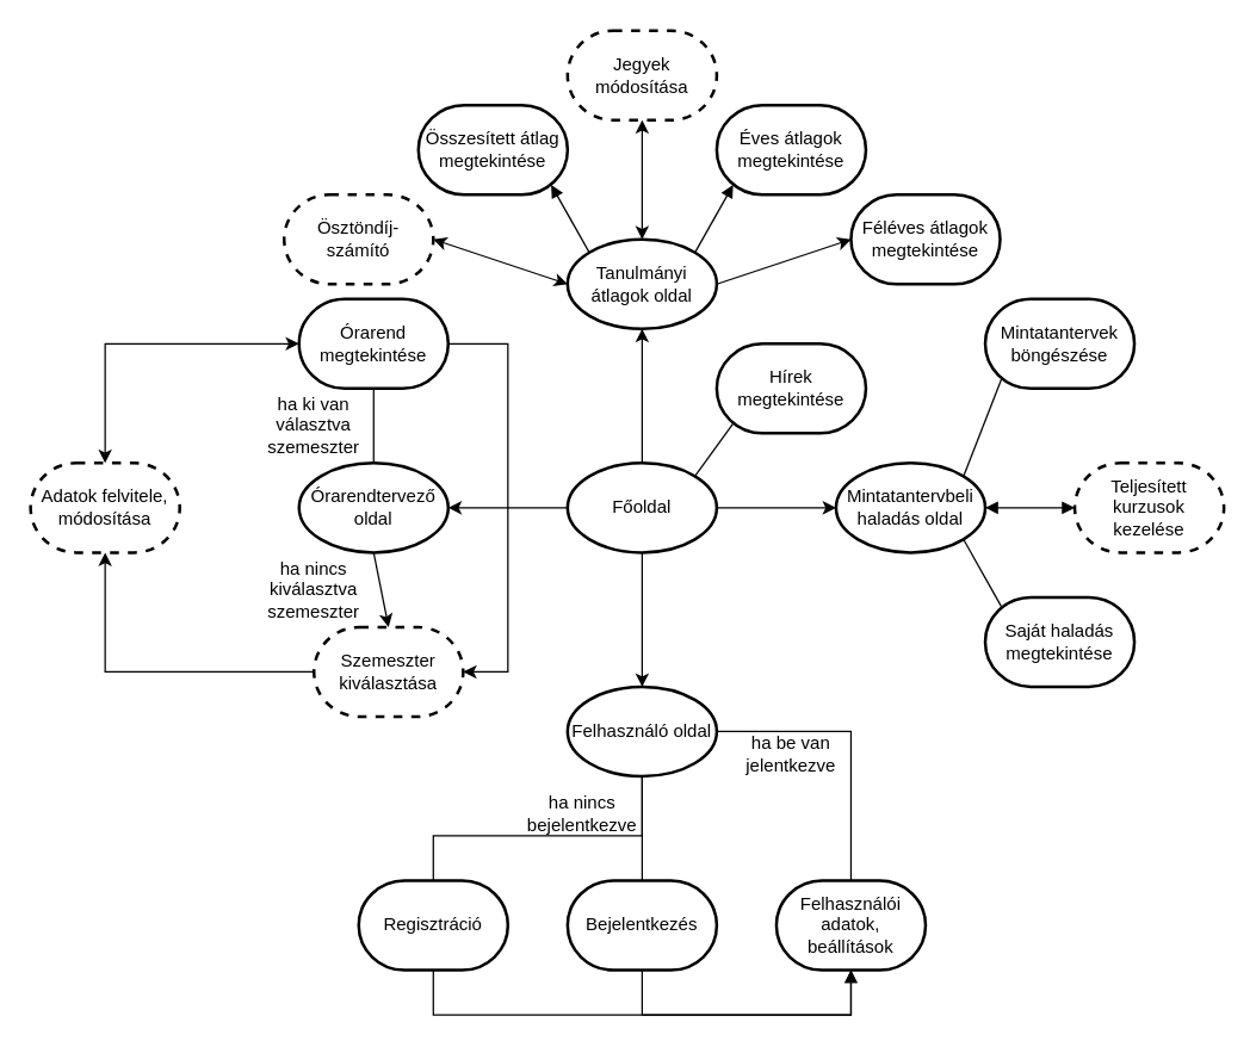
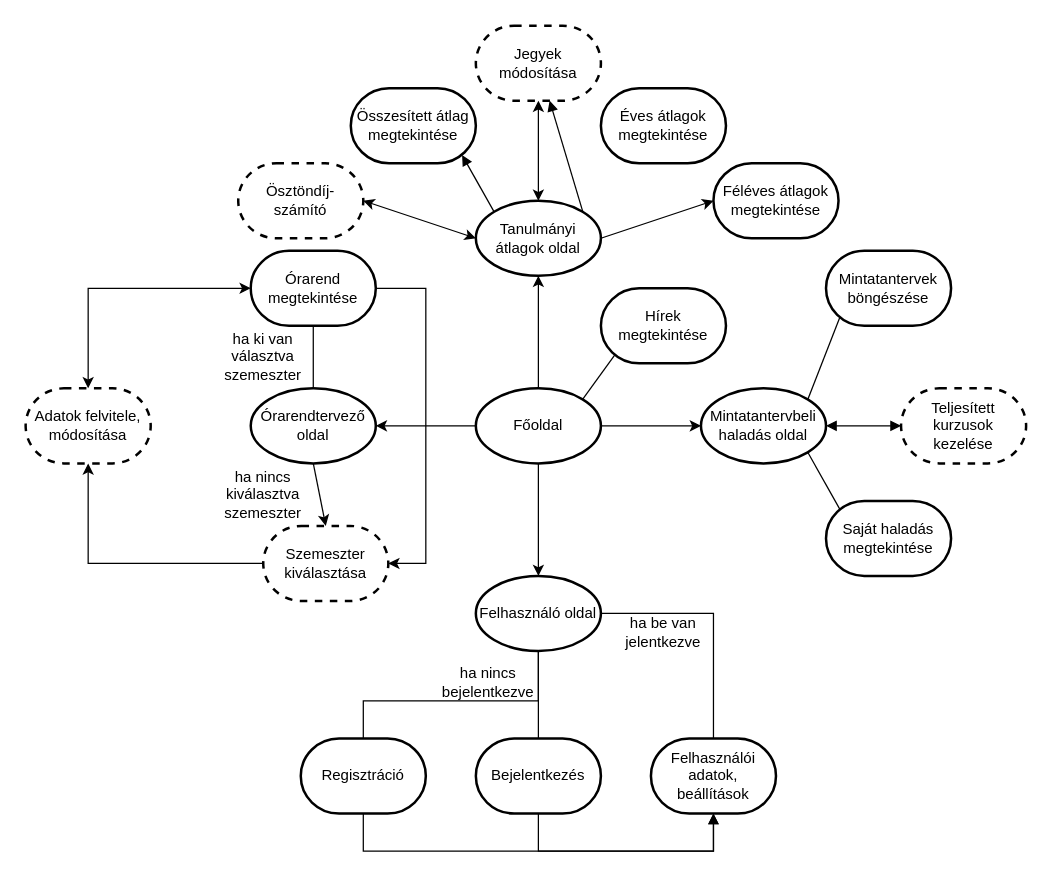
  <mxCell id="0" />
  <mxCell id="1" parent="0" />
  <mxCell id="2" value="Főoldal" style="strokeWidth=2;html=1;shape=mxgraph.flowchart.start_1;whiteSpace=wrap;" parent="1" vertex="1"><mxGeometry x="380" y="310" width="100" height="60" as="geometry" /></mxCell>
  <mxCell id="3" value="Órarend&lt;br&gt;megtekintése" style="strokeWidth=2;html=1;shape=mxgraph.flowchart.terminator;whiteSpace=wrap;" parent="1" vertex="1"><mxGeometry x="200" y="200" width="100" height="60" as="geometry" /></mxCell>
  <mxCell id="4" value="Adatok felvitele,&lt;br&gt;módosítása" style="strokeWidth=2;html=1;shape=mxgraph.flowchart.terminator;whiteSpace=wrap;dashed=1;" parent="1" vertex="1"><mxGeometry x="20" y="310" width="100" height="60" as="geometry" /></mxCell>
  <mxCell id="5" value="Szemeszter&lt;br&gt;kiválasztása" style="strokeWidth=2;html=1;shape=mxgraph.flowchart.terminator;whiteSpace=wrap;dashed=1;" parent="1" vertex="1"><mxGeometry x="210" y="420" width="100" height="60" as="geometry" /></mxCell>
  <mxCell id="6" value="" style="endArrow=classic;html=1;rounded=0;entryX=1;entryY=0.5;entryDx=0;entryDy=0;entryPerimeter=0;exitX=0;exitY=0.5;exitDx=0;exitDy=0;exitPerimeter=0;" parent="1" source="2" edge="1"><mxGeometry width="50" height="50" relative="1" as="geometry"><mxPoint x="430" y="460" as="sourcePoint" /><mxPoint x="300" y="340" as="targetPoint" /></mxGeometry></mxCell>
  <mxCell id="7" value="" style="endArrow=none;html=1;rounded=0;exitX=0.5;exitY=0;exitDx=0;exitDy=0;exitPerimeter=0;" parent="1" target="3" edge="1"><mxGeometry width="50" height="50" relative="1" as="geometry"><mxPoint x="250" y="310" as="sourcePoint" /><mxPoint x="360" y="240" as="targetPoint" /></mxGeometry></mxCell>
  <mxCell id="8" value="ha ki van választva szemeszter" style="text;html=1;strokeColor=none;fillColor=none;align=center;verticalAlign=middle;whiteSpace=wrap;rounded=0;" parent="1" vertex="1"><mxGeometry x="180" y="270" width="60" height="30" as="geometry" /></mxCell>
  <mxCell id="9" value="" style="endArrow=classic;html=1;rounded=0;exitX=0.5;exitY=1;exitDx=0;exitDy=0;exitPerimeter=0;entryX=0.5;entryY=0;entryDx=0;entryDy=0;entryPerimeter=0;endFill=1;" parent="1" target="5" edge="1"><mxGeometry width="50" height="50" relative="1" as="geometry"><mxPoint x="250" y="370" as="sourcePoint" /><mxPoint x="460" y="270" as="targetPoint" /></mxGeometry></mxCell>
  <mxCell id="10" value="ha nincs kiválasztva szemeszter" style="text;html=1;strokeColor=none;fillColor=none;align=center;verticalAlign=middle;whiteSpace=wrap;rounded=0;" parent="1" vertex="1"><mxGeometry x="180" y="380" width="60" height="30" as="geometry" /></mxCell>
  <mxCell id="11" value="" style="endArrow=classic;html=1;rounded=0;exitX=0;exitY=0.5;exitDx=0;exitDy=0;exitPerimeter=0;entryX=0.5;entryY=1;entryDx=0;entryDy=0;entryPerimeter=0;" parent="1" source="5" target="4" edge="1"><mxGeometry width="50" height="50" relative="1" as="geometry"><mxPoint x="410" y="300" as="sourcePoint" /><mxPoint x="460" y="250" as="targetPoint" /><Array as="points"><mxPoint x="70" y="450" /></Array></mxGeometry></mxCell>
  <mxCell id="12" value="" style="endArrow=classic;html=1;rounded=0;exitX=0;exitY=0.5;exitDx=0;exitDy=0;exitPerimeter=0;entryX=0.5;entryY=0;entryDx=0;entryDy=0;entryPerimeter=0;startArrow=classic;startFill=1;" parent="1" source="3" target="4" edge="1"><mxGeometry width="50" height="50" relative="1" as="geometry"><mxPoint x="410" y="300" as="sourcePoint" /><mxPoint x="460" y="250" as="targetPoint" /><Array as="points"><mxPoint x="70" y="230" /></Array></mxGeometry></mxCell>
  <mxCell id="13" value="" style="endArrow=classic;html=1;rounded=0;exitX=0.5;exitY=0;exitDx=0;exitDy=0;exitPerimeter=0;entryX=0.5;entryY=1;entryDx=0;entryDy=0;entryPerimeter=0;" parent="1" source="2" edge="1"><mxGeometry width="50" height="50" relative="1" as="geometry"><mxPoint x="410" y="410" as="sourcePoint" /><mxPoint x="430" y="220" as="targetPoint" /></mxGeometry></mxCell>
  <mxCell id="14" value="" style="endArrow=classic;html=1;rounded=0;exitX=1;exitY=0.5;exitDx=0;exitDy=0;exitPerimeter=0;entryX=1;entryY=0.5;entryDx=0;entryDy=0;entryPerimeter=0;" parent="1" source="3" target="5" edge="1"><mxGeometry width="50" height="50" relative="1" as="geometry"><mxPoint x="410" y="410" as="sourcePoint" /><mxPoint x="460" y="360" as="targetPoint" /><Array as="points"><mxPoint x="340" y="230" /><mxPoint x="340" y="450" /></Array></mxGeometry></mxCell>
  <mxCell id="15" value="Féléves átlagok megtekintése" style="strokeWidth=2;html=1;shape=mxgraph.flowchart.terminator;whiteSpace=wrap;" parent="1" vertex="1"><mxGeometry x="570" y="130" width="100" height="60" as="geometry" /></mxCell>
  <mxCell id="16" value="Éves átlagok megtekintése" style="strokeWidth=2;html=1;shape=mxgraph.flowchart.terminator;whiteSpace=wrap;" parent="1" vertex="1"><mxGeometry x="480" y="70" width="100" height="60" as="geometry" /></mxCell>
  <mxCell id="17" value="Összesített átlag megtekintése" style="strokeWidth=2;html=1;shape=mxgraph.flowchart.terminator;whiteSpace=wrap;" parent="1" vertex="1"><mxGeometry x="280" y="70" width="100" height="60" as="geometry" /></mxCell>
  <mxCell id="18" value="Ösztöndíj-&lt;br&gt;számító" style="strokeWidth=2;html=1;shape=mxgraph.flowchart.terminator;whiteSpace=wrap;dashed=1;" parent="1" vertex="1"><mxGeometry x="190" y="130" width="100" height="60" as="geometry" /></mxCell>
  <mxCell id="19" value="" style="endArrow=classic;startArrow=classic;html=1;rounded=0;entryX=1;entryY=0.5;entryDx=0;entryDy=0;entryPerimeter=0;exitX=0;exitY=0.5;exitDx=0;exitDy=0;exitPerimeter=0;" parent="1" target="18" edge="1"><mxGeometry width="50" height="50" relative="1" as="geometry"><mxPoint x="380" y="190" as="sourcePoint" /><mxPoint x="460" y="220" as="targetPoint" /></mxGeometry></mxCell>
  <mxCell id="20" value="" style="endArrow=classic;startArrow=none;html=1;rounded=0;entryX=0;entryY=0.5;entryDx=0;entryDy=0;entryPerimeter=0;exitX=1;exitY=0.5;exitDx=0;exitDy=0;exitPerimeter=0;startFill=0;" parent="1" target="15" edge="1"><mxGeometry width="50" height="50" relative="1" as="geometry"><mxPoint x="480" y="190" as="sourcePoint" /><mxPoint x="470" y="220" as="targetPoint" /></mxGeometry></mxCell>
- <mxCell id="21" value="" style="endArrow=block;startArrow=none;html=1;rounded=0;entryX=0.11;entryY=0.89;entryDx=0;entryDy=0;entryPerimeter=0;exitX=0.855;exitY=0.145;exitDx=0;exitDy=0;exitPerimeter=0;startFill=0;endFill=1;" parent="1" source="46" target="16" edge="1"><mxGeometry width="50" height="50" relative="1" as="geometry"><mxPoint x="469" y="166.6" as="sourcePoint" /><mxPoint x="460" y="220" as="targetPoint" /></mxGeometry></mxCell>
+ <mxCell id="21" value="" style="endArrow=block;startArrow=none;html=1;rounded=0;exitX=0.855;exitY=0.145;exitDx=0;exitDy=0;exitPerimeter=0;startFill=0;endFill=1;" parent="1" source="46" target="28" edge="1"><mxGeometry width="50" height="50" relative="1" as="geometry"><mxPoint x="469" y="166.6" as="sourcePoint" /><mxPoint x="460" y="220" as="targetPoint" /></mxGeometry></mxCell>
  <mxCell id="22" value="" style="endArrow=block;startArrow=none;html=1;rounded=0;entryX=0.89;entryY=0.89;entryDx=0;entryDy=0;entryPerimeter=0;exitX=0.145;exitY=0.145;exitDx=0;exitDy=0;exitPerimeter=0;startFill=0;endFill=1;" parent="1" source="46" target="17" edge="1"><mxGeometry width="50" height="50" relative="1" as="geometry"><mxPoint x="391" y="166.6" as="sourcePoint" /><mxPoint x="460" y="220" as="targetPoint" /></mxGeometry></mxCell>
  <mxCell id="23" value="" style="endArrow=classic;html=1;rounded=0;exitX=0.5;exitY=1;exitDx=0;exitDy=0;exitPerimeter=0;entryX=0.5;entryY=0;entryDx=0;entryDy=0;entryPerimeter=0;" parent="1" source="2" edge="1"><mxGeometry width="50" height="50" relative="1" as="geometry"><mxPoint x="410" y="380" as="sourcePoint" /><mxPoint x="430" y="460" as="targetPoint" /></mxGeometry></mxCell>
  <mxCell id="24" value="Felhasználói adatok, beállítások" style="strokeWidth=2;html=1;shape=mxgraph.flowchart.terminator;whiteSpace=wrap;" parent="1" vertex="1"><mxGeometry x="520" y="590" width="100" height="60" as="geometry" /></mxCell>
  <mxCell id="25" value="" style="endArrow=none;html=1;rounded=0;entryX=0.5;entryY=0;entryDx=0;entryDy=0;entryPerimeter=0;exitX=1;exitY=0.5;exitDx=0;exitDy=0;exitPerimeter=0;" parent="1" target="24" edge="1"><mxGeometry width="50" height="50" relative="1" as="geometry"><mxPoint x="480" y="490" as="sourcePoint" /><mxPoint x="460" y="440" as="targetPoint" /><Array as="points"><mxPoint x="570" y="490" /></Array></mxGeometry></mxCell>
  <mxCell id="26" value="ha be van jelentkezve" style="text;html=1;strokeColor=none;fillColor=none;align=center;verticalAlign=middle;whiteSpace=wrap;rounded=0;" parent="1" vertex="1"><mxGeometry x="500" y="490" width="60" height="30" as="geometry" /></mxCell>
  <mxCell id="27" value="Bejelentkezés" style="strokeWidth=2;html=1;shape=mxgraph.flowchart.terminator;whiteSpace=wrap;" parent="1" vertex="1"><mxGeometry x="380" y="590" width="100" height="60" as="geometry" /></mxCell>
  <mxCell id="28" value="Jegyek módosítása" style="strokeWidth=2;html=1;shape=mxgraph.flowchart.terminator;whiteSpace=wrap;dashed=1;" parent="1" vertex="1"><mxGeometry x="380" y="20" width="100" height="60" as="geometry" /></mxCell>
  <mxCell id="29" value="" style="endArrow=classic;startArrow=classic;html=1;rounded=0;entryX=0.5;entryY=1;entryDx=0;entryDy=0;entryPerimeter=0;exitX=0.5;exitY=0;exitDx=0;exitDy=0;exitPerimeter=0;" parent="1" target="28" edge="1"><mxGeometry width="50" height="50" relative="1" as="geometry"><mxPoint x="430" y="160" as="sourcePoint" /><mxPoint x="460" y="300" as="targetPoint" /></mxGeometry></mxCell>
  <mxCell id="30" value="Regisztráció" style="strokeWidth=2;html=1;shape=mxgraph.flowchart.terminator;whiteSpace=wrap;" parent="1" vertex="1"><mxGeometry x="240" y="590" width="100" height="60" as="geometry" /></mxCell>
  <mxCell id="31" value="" style="endArrow=none;html=1;rounded=0;exitX=0.5;exitY=1;exitDx=0;exitDy=0;exitPerimeter=0;entryX=0.5;entryY=0;entryDx=0;entryDy=0;entryPerimeter=0;endFill=0;" parent="1" target="27" edge="1"><mxGeometry width="50" height="50" relative="1" as="geometry"><mxPoint x="430" y="520" as="sourcePoint" /><mxPoint x="550" y="540" as="targetPoint" /></mxGeometry></mxCell>
  <mxCell id="32" value="" style="endArrow=none;html=1;rounded=0;exitX=0.5;exitY=1;exitDx=0;exitDy=0;exitPerimeter=0;entryX=0.5;entryY=0;entryDx=0;entryDy=0;entryPerimeter=0;endFill=0;" parent="1" source="47" target="30" edge="1"><mxGeometry width="50" height="50" relative="1" as="geometry"><mxPoint x="380" y="490" as="sourcePoint" /><mxPoint x="460" y="420" as="targetPoint" /><Array as="points"><mxPoint x="430" y="560" /><mxPoint x="290" y="560" /></Array></mxGeometry></mxCell>
  <mxCell id="33" value="ha nincs bejelentkezve" style="text;html=1;strokeColor=none;fillColor=none;align=center;verticalAlign=middle;whiteSpace=wrap;rounded=0;" parent="1" vertex="1"><mxGeometry x="360" y="530" width="60" height="30" as="geometry" /></mxCell>
  <mxCell id="34" value="" style="endArrow=block;html=1;rounded=0;entryX=0.5;entryY=1;entryDx=0;entryDy=0;entryPerimeter=0;endFill=1;exitX=0.5;exitY=1;exitDx=0;exitDy=0;exitPerimeter=0;" parent="1" source="27" target="24" edge="1"><mxGeometry width="50" height="50" relative="1" as="geometry"><mxPoint x="430" y="660" as="sourcePoint" /><mxPoint x="460" y="420" as="targetPoint" /><Array as="points"><mxPoint x="430" y="680" /><mxPoint x="570" y="680" /></Array></mxGeometry></mxCell>
  <mxCell id="35" value="" style="endArrow=block;html=1;rounded=0;entryX=0.5;entryY=1;entryDx=0;entryDy=0;entryPerimeter=0;exitX=0.5;exitY=1;exitDx=0;exitDy=0;exitPerimeter=0;endFill=1;" parent="1" source="30" target="24" edge="1"><mxGeometry width="50" height="50" relative="1" as="geometry"><mxPoint x="410" y="470" as="sourcePoint" /><mxPoint x="460" y="420" as="targetPoint" /><Array as="points"><mxPoint x="290" y="680" /><mxPoint x="570" y="680" /></Array></mxGeometry></mxCell>
  <mxCell id="36" value="" style="endArrow=classic;html=1;rounded=0;exitX=1;exitY=0.5;exitDx=0;exitDy=0;exitPerimeter=0;entryX=0;entryY=0.5;entryDx=0;entryDy=0;entryPerimeter=0;" parent="1" source="2" edge="1"><mxGeometry width="50" height="50" relative="1" as="geometry"><mxPoint x="540" y="320" as="sourcePoint" /><mxPoint x="560" y="340" as="targetPoint" /></mxGeometry></mxCell>
  <mxCell id="37" value="Mintatantervek böngészése" style="strokeWidth=2;html=1;shape=mxgraph.flowchart.terminator;whiteSpace=wrap;" parent="1" vertex="1"><mxGeometry x="660" y="200" width="100" height="60" as="geometry" /></mxCell>
  <mxCell id="38" value="Teljesített kurzusok kezelése" style="strokeWidth=2;html=1;shape=mxgraph.flowchart.terminator;whiteSpace=wrap;dashed=1;" parent="1" vertex="1"><mxGeometry x="720" y="310" width="100" height="60" as="geometry" /></mxCell>
  <mxCell id="39" value="Saját haladás megtekintése" style="strokeWidth=2;html=1;shape=mxgraph.flowchart.terminator;whiteSpace=wrap;" parent="1" vertex="1"><mxGeometry x="660" y="400" width="100" height="60" as="geometry" /></mxCell>
  <mxCell id="40" value="" style="endArrow=none;html=1;rounded=0;exitX=0.855;exitY=0.855;exitDx=0;exitDy=0;exitPerimeter=0;entryX=0.11;entryY=0.11;entryDx=0;entryDy=0;entryPerimeter=0;" parent="1" source="48" target="39" edge="1"><mxGeometry width="50" height="50" relative="1" as="geometry"><mxPoint x="649" y="363.4" as="sourcePoint" /><mxPoint x="830" y="120" as="targetPoint" /></mxGeometry></mxCell>
  <mxCell id="41" value="Hírek megtekintése" style="strokeWidth=2;html=1;shape=mxgraph.flowchart.terminator;whiteSpace=wrap;" parent="1" vertex="1"><mxGeometry x="480" y="230" width="100" height="60" as="geometry" /></mxCell>
  <mxCell id="42" value="" style="endArrow=none;html=1;rounded=0;entryX=0.11;entryY=0.89;entryDx=0;entryDy=0;entryPerimeter=0;exitX=0.855;exitY=0.145;exitDx=0;exitDy=0;exitPerimeter=0;" parent="1" source="2" target="41" edge="1"><mxGeometry width="50" height="50" relative="1" as="geometry"><mxPoint x="410" y="430" as="sourcePoint" /><mxPoint x="460" y="380" as="targetPoint" /></mxGeometry></mxCell>
  <mxCell id="43" value="" style="endArrow=none;html=1;rounded=0;exitX=0.855;exitY=0.145;exitDx=0;exitDy=0;exitPerimeter=0;entryX=0.11;entryY=0.89;entryDx=0;entryDy=0;entryPerimeter=0;" parent="1" source="48" target="37" edge="1"><mxGeometry width="50" height="50" relative="1" as="geometry"><mxPoint x="649" y="316.6" as="sourcePoint" /><mxPoint x="890" y="220" as="targetPoint" /></mxGeometry></mxCell>
  <mxCell id="44" value="" style="endArrow=block;html=1;rounded=0;entryX=0;entryY=0.5;entryDx=0;entryDy=0;entryPerimeter=0;exitX=1;exitY=0.5;exitDx=0;exitDy=0;exitPerimeter=0;startArrow=block;startFill=1;endFill=1;" parent="1" target="38" edge="1"><mxGeometry width="50" height="50" relative="1" as="geometry"><mxPoint x="660" y="340" as="sourcePoint" /><mxPoint x="460" y="380" as="targetPoint" /></mxGeometry></mxCell>
  <mxCell id="45" value="Órarendtervező oldal" style="strokeWidth=2;html=1;shape=mxgraph.flowchart.start_1;whiteSpace=wrap;" vertex="1" parent="1"><mxGeometry x="200" y="310" width="100" height="60" as="geometry" /></mxCell>
  <mxCell id="46" value="Tanulmányi átlagok oldal" style="strokeWidth=2;html=1;shape=mxgraph.flowchart.start_1;whiteSpace=wrap;" vertex="1" parent="1"><mxGeometry x="380" y="160" width="100" height="60" as="geometry" /></mxCell>
  <mxCell id="47" value="Felhasználó oldal" style="strokeWidth=2;html=1;shape=mxgraph.flowchart.start_1;whiteSpace=wrap;" vertex="1" parent="1"><mxGeometry x="380" y="460" width="100" height="60" as="geometry" /></mxCell>
  <mxCell id="48" value="Mintatantervbeli haladás oldal" style="strokeWidth=2;html=1;shape=mxgraph.flowchart.start_1;whiteSpace=wrap;" vertex="1" parent="1"><mxGeometry x="560" y="310" width="100" height="60" as="geometry" /></mxCell>
